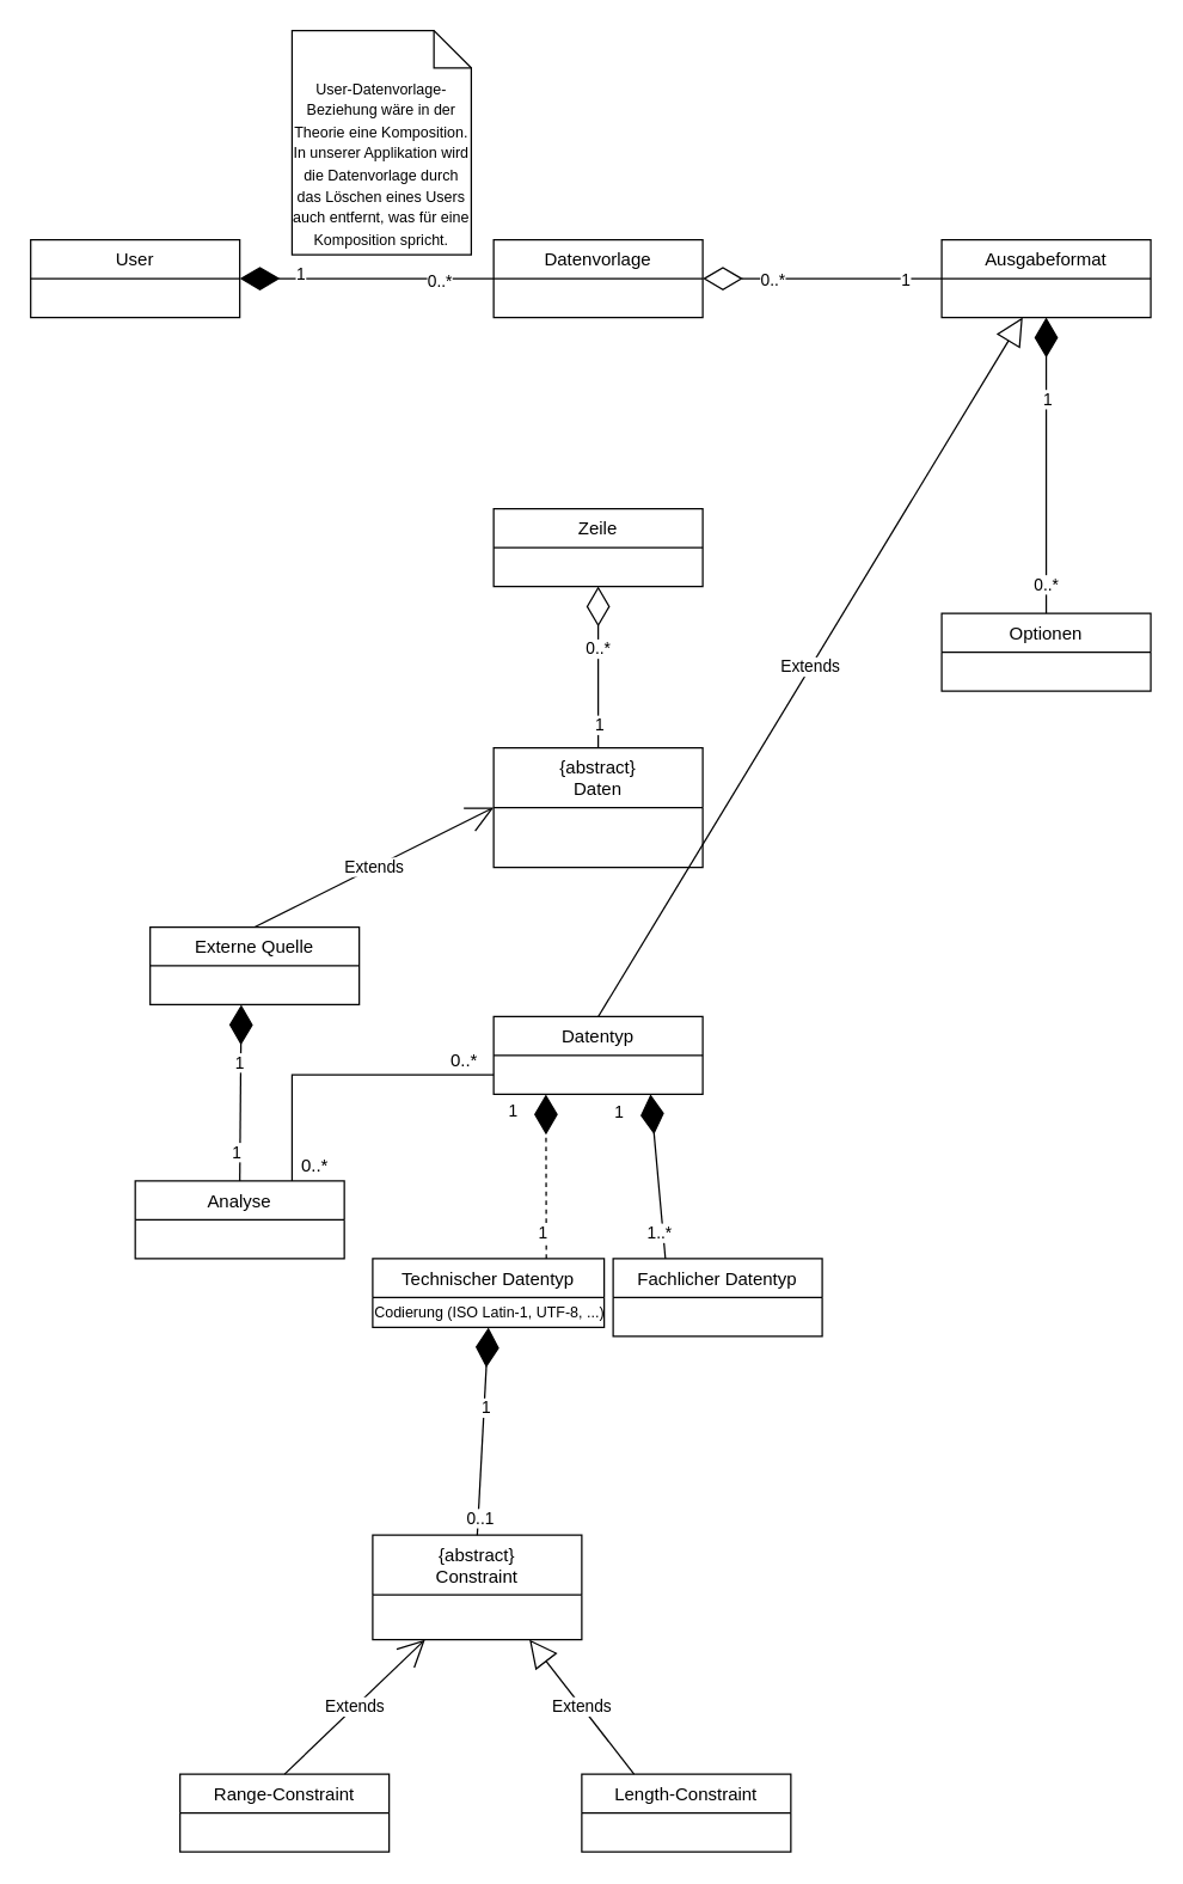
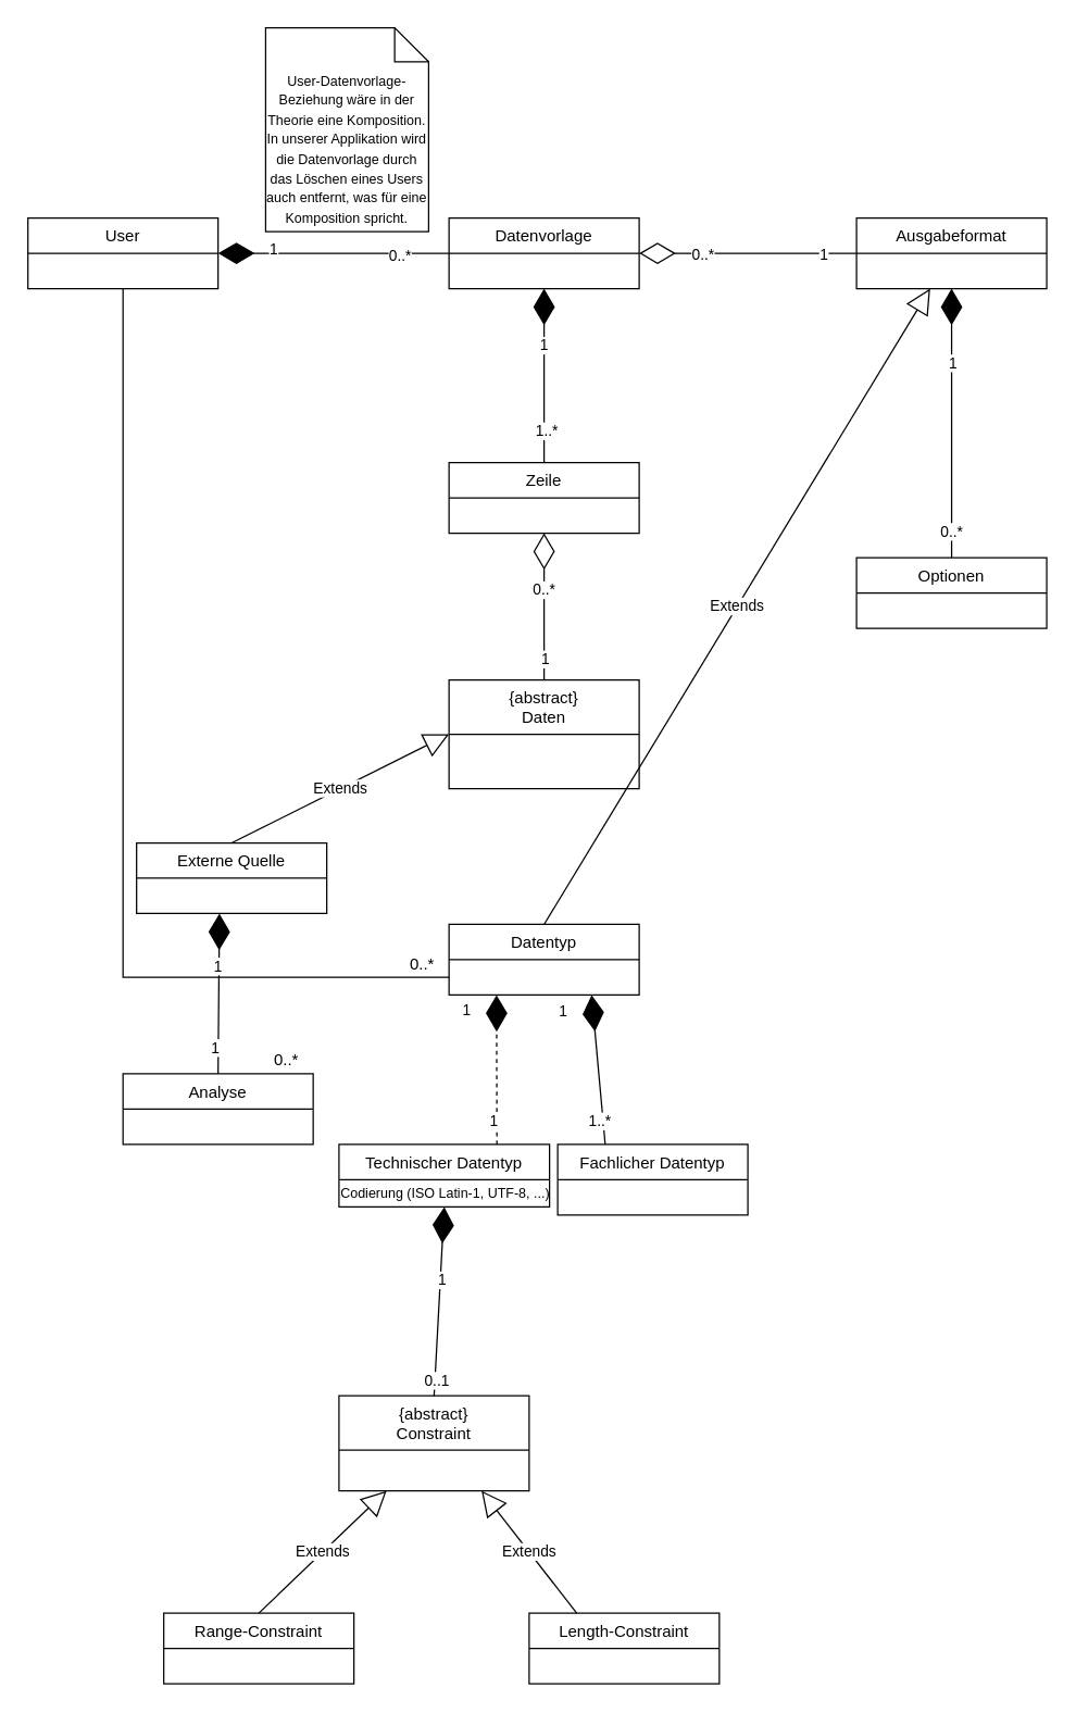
  <mxCell id="0" />
  <mxCell id="1" parent="0" />
  <mxCell id="2" value="User" style="swimlane;fontStyle=0;childLayout=stackLayout;horizontal=1;startSize=26;fillColor=none;horizontalStack=0;resizeParent=1;resizeParentMax=0;resizeLast=0;collapsible=1;marginBottom=0;" vertex="1" parent="1"><mxGeometry x="20" y="160" width="140" height="52" as="geometry" /></mxCell>
  <mxCell id="3" value="Datenvorlage" style="swimlane;fontStyle=0;childLayout=stackLayout;horizontal=1;startSize=26;fillColor=none;horizontalStack=0;resizeParent=1;resizeParentMax=0;resizeLast=0;collapsible=1;marginBottom=0;" vertex="1" parent="1"><mxGeometry x="330" y="160" width="140" height="52" as="geometry" /></mxCell>
  <mxCell id="4" value="Externe Quelle" style="swimlane;fontStyle=0;childLayout=stackLayout;horizontal=1;startSize=26;fillColor=none;horizontalStack=0;resizeParent=1;resizeParentMax=0;resizeLast=0;collapsible=1;marginBottom=0;" vertex="1" parent="1"><mxGeometry x="100" y="620" width="140" height="52" as="geometry" /></mxCell>
  <mxCell id="5" value="Zeile" style="swimlane;fontStyle=0;childLayout=stackLayout;horizontal=1;startSize=26;fillColor=none;horizontalStack=0;resizeParent=1;resizeParentMax=0;resizeLast=0;collapsible=1;marginBottom=0;" vertex="1" parent="1"><mxGeometry x="330" y="340" width="140" height="52" as="geometry" /></mxCell>
  <mxCell id="6" value="Datentyp" style="swimlane;fontStyle=0;childLayout=stackLayout;horizontal=1;startSize=26;fillColor=none;horizontalStack=0;resizeParent=1;resizeParentMax=0;resizeLast=0;collapsible=1;marginBottom=0;" vertex="1" parent="1"><mxGeometry x="330" y="680" width="140" height="52" as="geometry" /></mxCell>
  <mxCell id="7" value="Technischer Datentyp" style="swimlane;fontStyle=0;childLayout=stackLayout;horizontal=1;startSize=26;fillColor=none;horizontalStack=0;resizeParent=1;resizeParentMax=0;resizeLast=0;collapsible=1;marginBottom=0;" vertex="1" parent="1"><mxGeometry x="249" y="842" width="155" height="46" as="geometry" /></mxCell>
  <mxCell id="8" value="Codierung (ISO Latin-1, UTF-8, ...)" style="text;html=1;align=center;verticalAlign=middle;resizable=0;points=[];autosize=1;strokeColor=none;fillColor=none;fontSize=10;" vertex="1" parent="7"><mxGeometry y="26" width="155" height="20" as="geometry" /></mxCell>
  <mxCell id="9" value="Fachlicher Datentyp" style="swimlane;fontStyle=0;childLayout=stackLayout;horizontal=1;startSize=26;fillColor=none;horizontalStack=0;resizeParent=1;resizeParentMax=0;resizeLast=0;collapsible=1;marginBottom=0;" vertex="1" parent="1"><mxGeometry x="410" y="842" width="140" height="52" as="geometry" /></mxCell>
  <mxCell id="10" value="Ausgabeformat" style="swimlane;fontStyle=0;childLayout=stackLayout;horizontal=1;startSize=26;fillColor=none;horizontalStack=0;resizeParent=1;resizeParentMax=0;resizeLast=0;collapsible=1;marginBottom=0;" vertex="1" parent="1"><mxGeometry x="630" y="160" width="140" height="52" as="geometry" /></mxCell>
  <mxCell id="11" value="Optionen" style="swimlane;fontStyle=0;childLayout=stackLayout;horizontal=1;startSize=26;fillColor=none;horizontalStack=0;resizeParent=1;resizeParentMax=0;resizeLast=0;collapsible=1;marginBottom=0;" vertex="1" parent="1"><mxGeometry x="630" y="410" width="140" height="52" as="geometry" /></mxCell>
  <mxCell id="12" value="" style="endArrow=diamondThin;endFill=1;endSize=24;html=1;rounded=0;entryX=0.75;entryY=1;entryDx=0;entryDy=0;exitX=0.25;exitY=0;exitDx=0;exitDy=0;" edge="1" parent="1" source="9" target="6"><mxGeometry width="160" relative="1" as="geometry"><mxPoint x="520" y="747" as="sourcePoint" /><mxPoint x="680" y="747" as="targetPoint" /></mxGeometry></mxCell>
  <mxCell id="13" value="1..*" style="edgeLabel;html=1;align=center;verticalAlign=middle;resizable=0;points=[];" vertex="1" connectable="0" parent="12"><mxGeometry x="-0.675" y="3" relative="1" as="geometry"><mxPoint as="offset" /></mxGeometry></mxCell>
  <mxCell id="14" value="1" style="edgeLabel;html=1;align=center;verticalAlign=middle;resizable=0;points=[];" vertex="1" connectable="0" parent="12"><mxGeometry x="0.8" y="-1" relative="1" as="geometry"><mxPoint x="-24" as="offset" /></mxGeometry></mxCell>
  <mxCell id="15" value="" style="endArrow=diamondThin;endFill=1;endSize=24;html=1;rounded=0;exitX=0.75;exitY=0;exitDx=0;exitDy=0;entryX=0.25;entryY=1;entryDx=0;entryDy=0;dashed=1;" edge="1" parent="1" source="7" target="6"><mxGeometry width="160" relative="1" as="geometry"><mxPoint x="330" y="807" as="sourcePoint" /><mxPoint x="310" y="777" as="targetPoint" /></mxGeometry></mxCell>
  <mxCell id="16" value="1" style="edgeLabel;html=1;align=center;verticalAlign=middle;resizable=0;points=[];" vertex="1" connectable="0" parent="15"><mxGeometry x="-0.675" y="3" relative="1" as="geometry"><mxPoint as="offset" /></mxGeometry></mxCell>
  <mxCell id="17" value="1" style="edgeLabel;html=1;align=center;verticalAlign=middle;resizable=0;points=[];" vertex="1" connectable="0" parent="15"><mxGeometry x="0.8" y="-1" relative="1" as="geometry"><mxPoint x="-24" as="offset" /></mxGeometry></mxCell>
  <mxCell id="18" value="{abstract}&#10;Constraint" style="swimlane;fontStyle=0;childLayout=stackLayout;horizontal=1;startSize=40;fillColor=none;horizontalStack=0;resizeParent=1;resizeParentMax=0;resizeLast=0;collapsible=1;marginBottom=0;" vertex="1" parent="1"><mxGeometry x="249" y="1027" width="140" height="70" as="geometry" /></mxCell>
  <mxCell id="19" value="" style="endArrow=diamondThin;endFill=1;endSize=24;html=1;rounded=0;entryX=0.5;entryY=1;entryDx=0;entryDy=0;exitX=0.5;exitY=0;exitDx=0;exitDy=0;" edge="1" parent="1" source="18" target="7"><mxGeometry width="160" relative="1" as="geometry"><mxPoint x="89" y="927" as="sourcePoint" /><mxPoint x="249" y="927" as="targetPoint" /></mxGeometry></mxCell>
  <mxCell id="20" value="0..1" style="edgeLabel;html=1;align=center;verticalAlign=middle;resizable=0;points=[];" vertex="1" connectable="0" parent="19"><mxGeometry x="-0.823" y="-1" relative="1" as="geometry"><mxPoint as="offset" /></mxGeometry></mxCell>
  <mxCell id="21" value="1" style="edgeLabel;html=1;align=center;verticalAlign=middle;resizable=0;points=[];" vertex="1" connectable="0" parent="19"><mxGeometry x="0.47" relative="1" as="geometry"><mxPoint y="16" as="offset" /></mxGeometry></mxCell>
  <mxCell id="22" value="Range-Constraint" style="swimlane;fontStyle=0;childLayout=stackLayout;horizontal=1;startSize=26;fillColor=none;horizontalStack=0;resizeParent=1;resizeParentMax=0;resizeLast=0;collapsible=1;marginBottom=0;" vertex="1" parent="1"><mxGeometry x="120" y="1187" width="140" height="52" as="geometry" /></mxCell>
  <mxCell id="23" value="Length-Constraint" style="swimlane;fontStyle=0;childLayout=stackLayout;horizontal=1;startSize=26;fillColor=none;horizontalStack=0;resizeParent=1;resizeParentMax=0;resizeLast=0;collapsible=1;marginBottom=0;" vertex="1" parent="1"><mxGeometry x="389" y="1187" width="140" height="52" as="geometry" /></mxCell>
- <mxCell id="24" value="Extends" style="endArrow=open;endSize=16;endFill=0;html=1;rounded=0;exitX=0.5;exitY=0;exitDx=0;exitDy=0;entryX=0.25;entryY=1;entryDx=0;entryDy=0;" edge="1" parent="1" source="22" target="18"><mxGeometry width="160" relative="1" as="geometry"><mxPoint x="180" y="1157" as="sourcePoint" /><mxPoint x="340" y="1157" as="targetPoint" /></mxGeometry></mxCell>
+ <mxCell id="24" value="Extends" style="endArrow=block;endSize=16;endFill=0;html=1;rounded=0;exitX=0.5;exitY=0;exitDx=0;exitDy=0;entryX=0.25;entryY=1;entryDx=0;entryDy=0;" edge="1" parent="1" source="22" target="18"><mxGeometry width="160" relative="1" as="geometry"><mxPoint x="180" y="1157" as="sourcePoint" /><mxPoint x="340" y="1157" as="targetPoint" /></mxGeometry></mxCell>
  <mxCell id="25" value="Extends" style="endArrow=block;endSize=16;endFill=0;html=1;rounded=0;exitX=0.25;exitY=0;exitDx=0;exitDy=0;entryX=0.25;entryY=1;entryDx=0;entryDy=0;" edge="1" parent="1" source="23"><mxGeometry width="160" relative="1" as="geometry"><mxPoint x="260" y="1187" as="sourcePoint" /><mxPoint x="354" y="1097" as="targetPoint" /></mxGeometry></mxCell>
  <mxCell id="26" value="{abstract}&#10;Daten" style="swimlane;fontStyle=0;childLayout=stackLayout;horizontal=1;startSize=40;fillColor=none;horizontalStack=0;resizeParent=1;resizeParentMax=0;resizeLast=0;collapsible=1;marginBottom=0;" vertex="1" parent="1"><mxGeometry x="330" y="500" width="140" height="80" as="geometry" /></mxCell>
  <mxCell id="27" value="Extends" style="endArrow=block;endSize=16;endFill=0;html=1;rounded=0;exitX=0.5;exitY=0;exitDx=0;exitDy=0;" edge="1" parent="1" source="6" target="10"><mxGeometry width="160" relative="1" as="geometry"><mxPoint x="80" y="650" as="sourcePoint" /><mxPoint x="240" y="650" as="targetPoint" /></mxGeometry></mxCell>
- <mxCell id="28" value="Extends" style="endArrow=open;endSize=16;endFill=0;html=1;rounded=0;exitX=0.5;exitY=0;exitDx=0;exitDy=0;entryX=0;entryY=0.5;entryDx=0;entryDy=0;" edge="1" parent="1" source="4" target="26"><mxGeometry width="160" relative="1" as="geometry"><mxPoint x="160" y="560" as="sourcePoint" /><mxPoint x="320" y="560" as="targetPoint" /></mxGeometry></mxCell>
+ <mxCell id="28" value="Extends" style="endArrow=block;endSize=16;endFill=0;html=1;rounded=0;exitX=0.5;exitY=0;exitDx=0;exitDy=0;entryX=0;entryY=0.5;entryDx=0;entryDy=0;" edge="1" parent="1" source="4" target="26"><mxGeometry width="160" relative="1" as="geometry"><mxPoint x="160" y="560" as="sourcePoint" /><mxPoint x="320" y="560" as="targetPoint" /></mxGeometry></mxCell>
  <mxCell id="29" value="Analyse" style="swimlane;fontStyle=0;childLayout=stackLayout;horizontal=1;startSize=26;fillColor=none;horizontalStack=0;resizeParent=1;resizeParentMax=0;resizeLast=0;collapsible=1;marginBottom=0;" vertex="1" parent="1"><mxGeometry x="90" y="790" width="140" height="52" as="geometry" /></mxCell>
  <mxCell id="30" value="" style="endArrow=diamondThin;endFill=1;endSize=24;html=1;rounded=0;exitX=0.5;exitY=0;exitDx=0;exitDy=0;entryX=0.25;entryY=1;entryDx=0;entryDy=0;" edge="1" parent="1" source="29"><mxGeometry width="160" relative="1" as="geometry"><mxPoint x="150" y="782" as="sourcePoint" /><mxPoint x="161" y="672" as="targetPoint" /></mxGeometry></mxCell>
  <mxCell id="31" value="1" style="edgeLabel;html=1;align=center;verticalAlign=middle;resizable=0;points=[];" vertex="1" connectable="0" parent="30"><mxGeometry x="-0.675" y="3" relative="1" as="geometry"><mxPoint as="offset" /></mxGeometry></mxCell>
  <mxCell id="32" value="1" style="edgeLabel;html=1;align=center;verticalAlign=middle;resizable=0;points=[];" vertex="1" connectable="0" parent="30"><mxGeometry x="0.8" y="-1" relative="1" as="geometry"><mxPoint x="-2" y="26" as="offset" /></mxGeometry></mxCell>
- <mxCell id="33" value="" style="endArrow=none;html=1;edgeStyle=orthogonalEdgeStyle;rounded=0;entryX=0.75;entryY=0;entryDx=0;entryDy=0;exitX=0;exitY=0.75;exitDx=0;exitDy=0;" edge="1" parent="1" source="6" target="29"><mxGeometry relative="1" as="geometry"><mxPoint x="283.5" y="640" as="sourcePoint" /><mxPoint x="283.5" y="810" as="targetPoint" /></mxGeometry></mxCell>
+ <mxCell id="33" value="" style="endArrow=none;html=1;edgeStyle=orthogonalEdgeStyle;rounded=0;exitX=0;exitY=0.75;exitDx=0;exitDy=0;" edge="1" parent="1" source="6" target="2"><mxGeometry relative="1" as="geometry"><mxPoint x="283.5" y="640" as="sourcePoint" /><mxPoint x="283.5" y="810" as="targetPoint" /></mxGeometry></mxCell>
  <mxCell id="34" value="0..*" style="text;html=1;align=center;verticalAlign=middle;resizable=0;points=[];autosize=1;strokeColor=none;fillColor=none;" vertex="1" parent="1"><mxGeometry x="295" y="700" width="30" height="20" as="geometry" /></mxCell>
  <mxCell id="35" value="0..*" style="text;html=1;align=center;verticalAlign=middle;resizable=0;points=[];autosize=1;strokeColor=none;fillColor=none;" vertex="1" parent="1"><mxGeometry x="195" y="770" width="30" height="20" as="geometry" /></mxCell>
+ <mxCell id="36" value="" style="endArrow=diamondThin;endFill=1;endSize=24;html=1;rounded=0;entryX=0.5;entryY=1;entryDx=0;entryDy=0;exitX=0.5;exitY=0;exitDx=0;exitDy=0;" edge="1" parent="1" source="5" target="3"><mxGeometry width="160" relative="1" as="geometry"><mxPoint x="220" y="260" as="sourcePoint" /><mxPoint x="380" y="260" as="targetPoint" /></mxGeometry></mxCell>
+ <mxCell id="37" value="1..*" style="edgeLabel;html=1;align=center;verticalAlign=middle;resizable=0;points=[];" vertex="1" connectable="0" parent="36"><mxGeometry x="-0.631" y="-1" relative="1" as="geometry"><mxPoint as="offset" /></mxGeometry></mxCell>
+ <mxCell id="38" value="1" style="edgeLabel;html=1;align=center;verticalAlign=middle;resizable=0;points=[];" vertex="1" connectable="0" parent="36"><mxGeometry x="0.366" y="1" relative="1" as="geometry"><mxPoint as="offset" /></mxGeometry></mxCell>
  <mxCell id="39" value="" style="endArrow=diamondThin;endFill=0;endSize=24;html=1;rounded=0;entryX=0.5;entryY=1;entryDx=0;entryDy=0;exitX=0.5;exitY=0;exitDx=0;exitDy=0;" edge="1" parent="1" source="26" target="5"><mxGeometry width="160" relative="1" as="geometry"><mxPoint x="120" y="430" as="sourcePoint" /><mxPoint x="280" y="430" as="targetPoint" /></mxGeometry></mxCell>
  <mxCell id="40" value="1" style="edgeLabel;html=1;align=center;verticalAlign=middle;resizable=0;points=[];" vertex="1" connectable="0" parent="39"><mxGeometry x="-0.682" relative="1" as="geometry"><mxPoint y="1" as="offset" /></mxGeometry></mxCell>
  <mxCell id="41" value="0..*" style="edgeLabel;html=1;align=center;verticalAlign=middle;resizable=0;points=[];" vertex="1" connectable="0" parent="39"><mxGeometry x="0.254" y="1" relative="1" as="geometry"><mxPoint y="1" as="offset" /></mxGeometry></mxCell>
  <mxCell id="42" value="" style="endArrow=diamondThin;endFill=0;endSize=24;html=1;rounded=0;exitX=0;exitY=0.5;exitDx=0;exitDy=0;entryX=1;entryY=0.5;entryDx=0;entryDy=0;" edge="1" parent="1" source="10" target="3"><mxGeometry width="160" relative="1" as="geometry"><mxPoint x="480" y="250" as="sourcePoint" /><mxPoint x="490" y="190" as="targetPoint" /></mxGeometry></mxCell>
  <mxCell id="43" value="1" style="edgeLabel;html=1;align=center;verticalAlign=middle;resizable=0;points=[];" vertex="1" connectable="0" parent="42"><mxGeometry x="-0.683" relative="1" as="geometry"><mxPoint as="offset" /></mxGeometry></mxCell>
  <mxCell id="44" value="0..*" style="edgeLabel;html=1;align=center;verticalAlign=middle;resizable=0;points=[];" vertex="1" connectable="0" parent="42"><mxGeometry x="0.419" relative="1" as="geometry"><mxPoint as="offset" /></mxGeometry></mxCell>
  <mxCell id="45" value="" style="endArrow=diamondThin;endFill=1;endSize=24;html=1;rounded=0;entryX=0.5;entryY=1;entryDx=0;entryDy=0;exitX=0.5;exitY=0;exitDx=0;exitDy=0;" edge="1" parent="1" source="11" target="10"><mxGeometry width="160" relative="1" as="geometry"><mxPoint x="580" y="290" as="sourcePoint" /><mxPoint x="740" y="290" as="targetPoint" /></mxGeometry></mxCell>
  <mxCell id="46" value="0..*" style="edgeLabel;html=1;align=center;verticalAlign=middle;resizable=0;points=[];" vertex="1" connectable="0" parent="45"><mxGeometry x="-0.797" y="1" relative="1" as="geometry"><mxPoint as="offset" /></mxGeometry></mxCell>
  <mxCell id="47" value="1" style="edgeLabel;html=1;align=center;verticalAlign=middle;resizable=0;points=[];" vertex="1" connectable="0" parent="45"><mxGeometry x="0.453" relative="1" as="geometry"><mxPoint as="offset" /></mxGeometry></mxCell>
  <mxCell id="48" value="" style="endArrow=diamondThin;endFill=1;endSize=24;html=1;rounded=0;entryX=1;entryY=0.5;entryDx=0;entryDy=0;exitX=0;exitY=0.5;exitDx=0;exitDy=0;" edge="1" parent="1" source="3" target="2"><mxGeometry width="160" relative="1" as="geometry"><mxPoint x="120" y="290" as="sourcePoint" /><mxPoint x="280" y="290" as="targetPoint" /></mxGeometry></mxCell>
  <mxCell id="49" value="1" style="edgeLabel;html=1;align=center;verticalAlign=middle;resizable=0;points=[];" vertex="1" connectable="0" parent="48"><mxGeometry x="0.532" y="-4" relative="1" as="geometry"><mxPoint as="offset" /></mxGeometry></mxCell>
  <mxCell id="50" value="0..*" style="edgeLabel;html=1;align=center;verticalAlign=middle;resizable=0;points=[];" vertex="1" connectable="0" parent="48"><mxGeometry x="-0.57" y="1" relative="1" as="geometry"><mxPoint as="offset" /></mxGeometry></mxCell>
  <mxCell id="51" value="&lt;font style=&quot;font-size: 10px&quot;&gt;User-Datenvorlage-Beziehung wäre in der Theorie eine Komposition. In unserer Applikation wird die Datenvorlage durch das Löschen eines Users auch entfernt, was für eine Komposition spricht.&lt;/font&gt;" style="shape=note2;boundedLbl=1;whiteSpace=wrap;html=1;size=25;verticalAlign=top;align=center;" vertex="1" parent="1"><mxGeometry x="195" y="20" width="120" height="150" as="geometry" /></mxCell>
